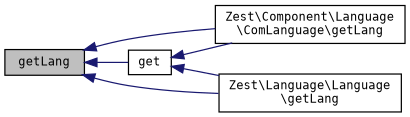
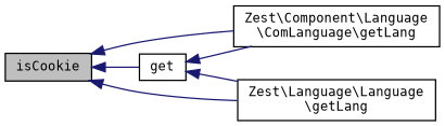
  digraph {
    rankdir=LR
    fontname="DejaVu Sans Mono"
    node [color=black fillcolor=white fontname="DejaVu Sans Mono" fontsize=10 shape=record style=filled]
    edge [color=midnightblue dir=back fontname="DejaVu Sans Mono" fontsize=10 labelfontname=Helvetica labelfontsize=10 style=solid]
-   n1 [fillcolor=grey75 fontcolor=black height=0.2 label=getLang width=0.4]
+   n1 [fillcolor=grey75 fontcolor=black height=0.2 label=isCookie width=0.4]
    n2 [height=0.2 label="Zest\\Component\\Language\l\\ComLanguage\\getLang" width=0.4]
    n3 [height=0.2 label=get width=0.4]
    n4 [height=0.2 label="Zest\\Language\\Language\l\\getLang" width=0.4]
    n1 -> n2
    n1 -> n3
    n1 -> n4
    n3 -> n2
    n3 -> n4
  }
